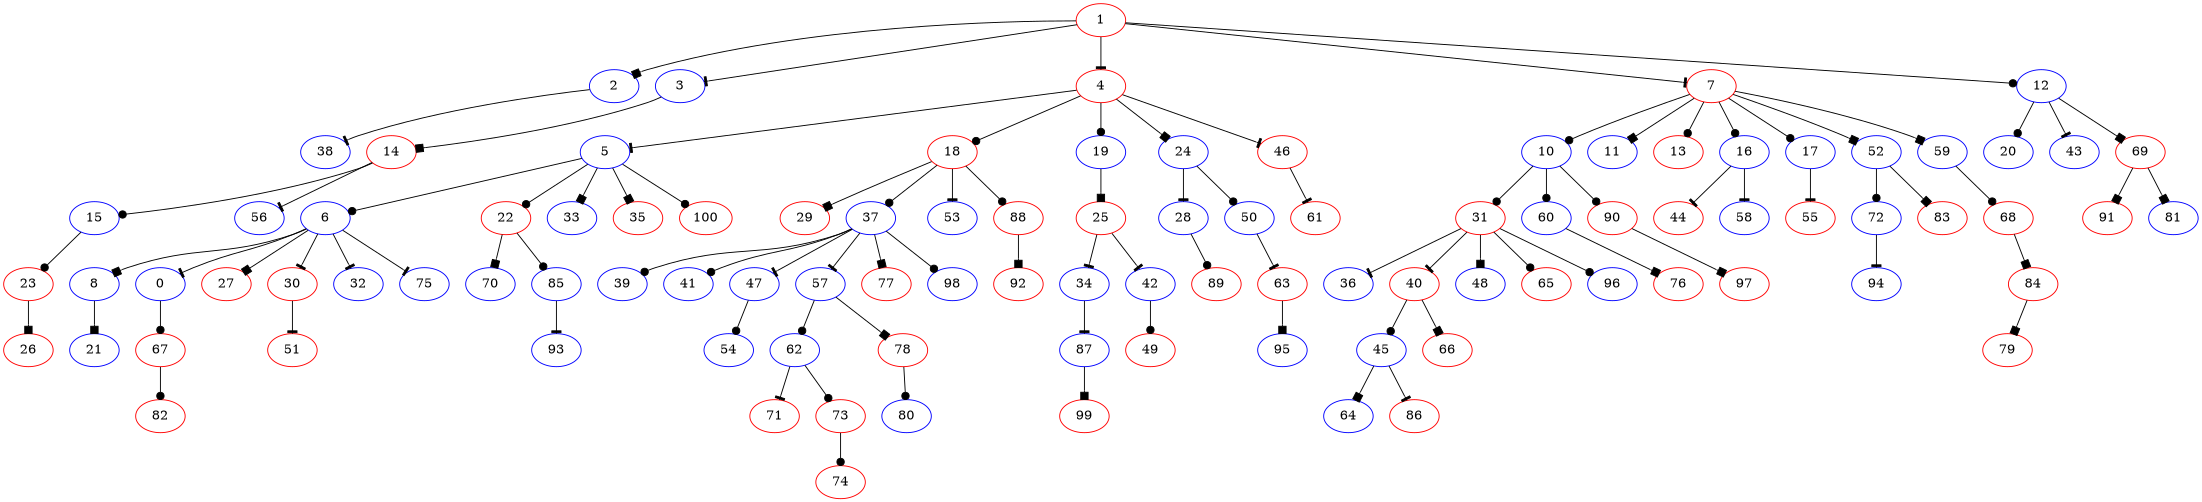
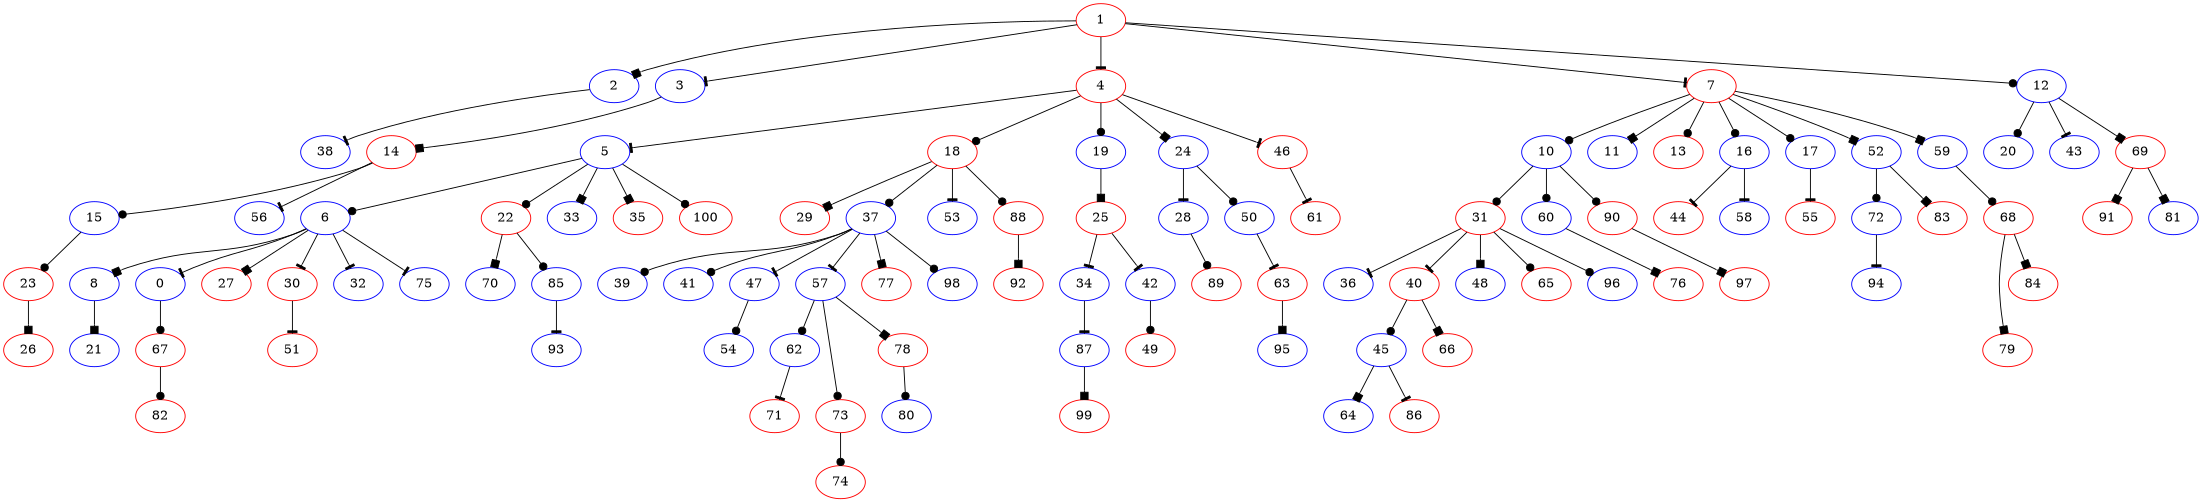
  digraph {
    node [color=blue]
    edge [arrowhead=dot color=black]
    2
    38
    1 [color=red]
    3
    4 [color=red]
    7 [color=red]
    12
    14 [color=red]
    5
    18 [color=red]
    19
    24
    46 [color=red]
    10
    11
    13 [color=red]
    16
    17
    52
    59
    20
    43
    69 [color=red]
    15
    56
    23 [color=red]
    26 [color=red]
    6
    22 [color=red]
    33
    35 [color=red]
    100 [color=red]
    8
    n34 [label=0]
    27 [color=red]
    30 [color=red]
    32
    75
    70
    85
    21
    67 [color=red]
    51 [color=red]
    82 [color=red]
    29 [color=red]
    71 [color=red]
    62
    73 [color=red]
    74 [color=red]
    92 [color=red]
    25 [color=red]
    34
    42
    87
    49 [color=red]
    99 [color=red]
    89 [color=red]
    28
    63 [color=red]
    95
    61 [color=red]
    31 [color=red]
    60
    90 [color=red]
    36
    40 [color=red]
    48
    65 [color=red]
    96
    76 [color=red]
    97 [color=red]
    45
    66 [color=red]
    64
    86 [color=red]
    44 [color=red]
    55 [color=red]
    72
    94
    68 [color=red]
    79 [color=red]
    84 [color=red]
    37
    53
    88 [color=red]
    50
    93
    39
    41
    47
    57
    77 [color=red]
    98
    54
    78 [color=red]
    80
    83 [color=red]
    91 [color=red]
    58
    81
    2 -> 38 [arrowhead=tee]
    1 -> 2 [arrowhead=box]
    1 -> 3 [arrowhead=tee]
    1 -> 4 [arrowhead=tee]
    1 -> 7 [arrowhead=tee]
    1 -> 12
    3 -> 14 [arrowhead=box]
    4 -> 5 [arrowhead=tee]
    4 -> 18
    4 -> 19
    4 -> 24 [arrowhead=box]
    4 -> 46 [arrowhead=tee]
    7 -> 10
    7 -> 11 [arrowhead=box]
    7 -> 13
    7 -> 16
    7 -> 17
    7 -> 52 [arrowhead=box]
    7 -> 59 [arrowhead=box]
    12 -> 20
    12 -> 43 [arrowhead=tee]
    12 -> 69 [arrowhead=box]
    14 -> 15
    14 -> 56 [arrowhead=tee]
    5 -> 6
    5 -> 22
    5 -> 33 [arrowhead=box]
    5 -> 35 [arrowhead=box]
    5 -> 100
    18 -> 29 [arrowhead=box]
    18 -> 37
    18 -> 53 [arrowhead=tee]
    18 -> 88
    19 -> 25 [arrowhead=box]
    24 -> 28 [arrowhead=tee]
    24 -> 50
    46 -> 61 [arrowhead=tee]
    10 -> 31
    10 -> 60
    10 -> 90
    16 -> 44 [arrowhead=tee]
    16 -> 58 [arrowhead=tee]
    17 -> 55 [arrowhead=tee]
    52 -> 72
    52 -> 83 [arrowhead=box]
    59 -> 68
    69 -> 91 [arrowhead=box]
    69 -> 81 [arrowhead=box]
    15 -> 23
    23 -> 26 [arrowhead=box]
    6 -> 8 [arrowhead=box]
    6 -> n34 [arrowhead=tee]
    6 -> 27 [arrowhead=box]
    6 -> 30 [arrowhead=tee]
    6 -> 32 [arrowhead=tee]
    6 -> 75 [arrowhead=tee]
    22 -> 70 [arrowhead=box]
    22 -> 85
    8 -> 21 [arrowhead=box]
    n34 -> 67
    30 -> 51 [arrowhead=tee]
    85 -> 93 [arrowhead=tee]
    67 -> 82
    62 -> 71 [arrowhead=tee]
-   62 -> 73
+   57 -> 73
    73 -> 74
    25 -> 34 [arrowhead=tee]
    25 -> 42 [arrowhead=tee]
    34 -> 87 [arrowhead=tee]
    42 -> 49
    87 -> 99 [arrowhead=box]
    28 -> 89
    63 -> 95 [arrowhead=box]
    31 -> 36 [arrowhead=tee]
    31 -> 40 [arrowhead=tee]
    31 -> 48 [arrowhead=box]
    31 -> 65
    31 -> 96
    60 -> 76 [arrowhead=box]
    90 -> 97 [arrowhead=box]
    40 -> 45
    40 -> 66 [arrowhead=box]
    45 -> 64 [arrowhead=box]
    45 -> 86 [arrowhead=tee]
    72 -> 94 [arrowhead=tee]
-   84 -> 79 [arrowhead=box]
+   68 -> 79 [arrowhead=box]
    68 -> 84 [arrowhead=box]
    37 -> 39
    37 -> 41
    37 -> 47 [arrowhead=tee]
    37 -> 57 [arrowhead=tee]
    37 -> 77 [arrowhead=box]
    37 -> 98
    88 -> 92 [arrowhead=box]
    50 -> 63 [arrowhead=tee]
    47 -> 54
    57 -> 62
    57 -> 78 [arrowhead=box]
    78 -> 80
  }
